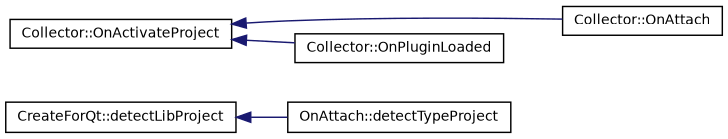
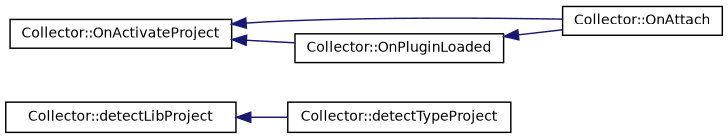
  digraph {
    rankdir=LR
    node [color=black fillcolor=white fontname=Helvetica fontsize=10 shape=record style=filled]
    edge [color=midnightblue dir=back fontname=Helvetica fontsize=10 labelfontname=Helvetica labelfontsize=10 style=solid]
-   n1 [height=0.2 label="CreateForQt::detectLibProject" width=0.4]
-   n2 [height=0.2 label="OnAttach::detectTypeProject" width=0.4]
+   n1 [height=0.2 label="Collector::detectLibProject" width=0.4]
+   n2 [height=0.2 label="Collector::detectTypeProject" width=0.4]
    n3 [height=0.2 label="Collector::OnActivateProject" width=0.4]
    n4 [height=0.2 label="Collector::OnAttach" width=0.4]
    n5 [height=0.2 label="Collector::OnPluginLoaded" width=0.4]
    n1 -> n2
    n3 -> n4
    n3 -> n5
+   n5 -> n4
  }
